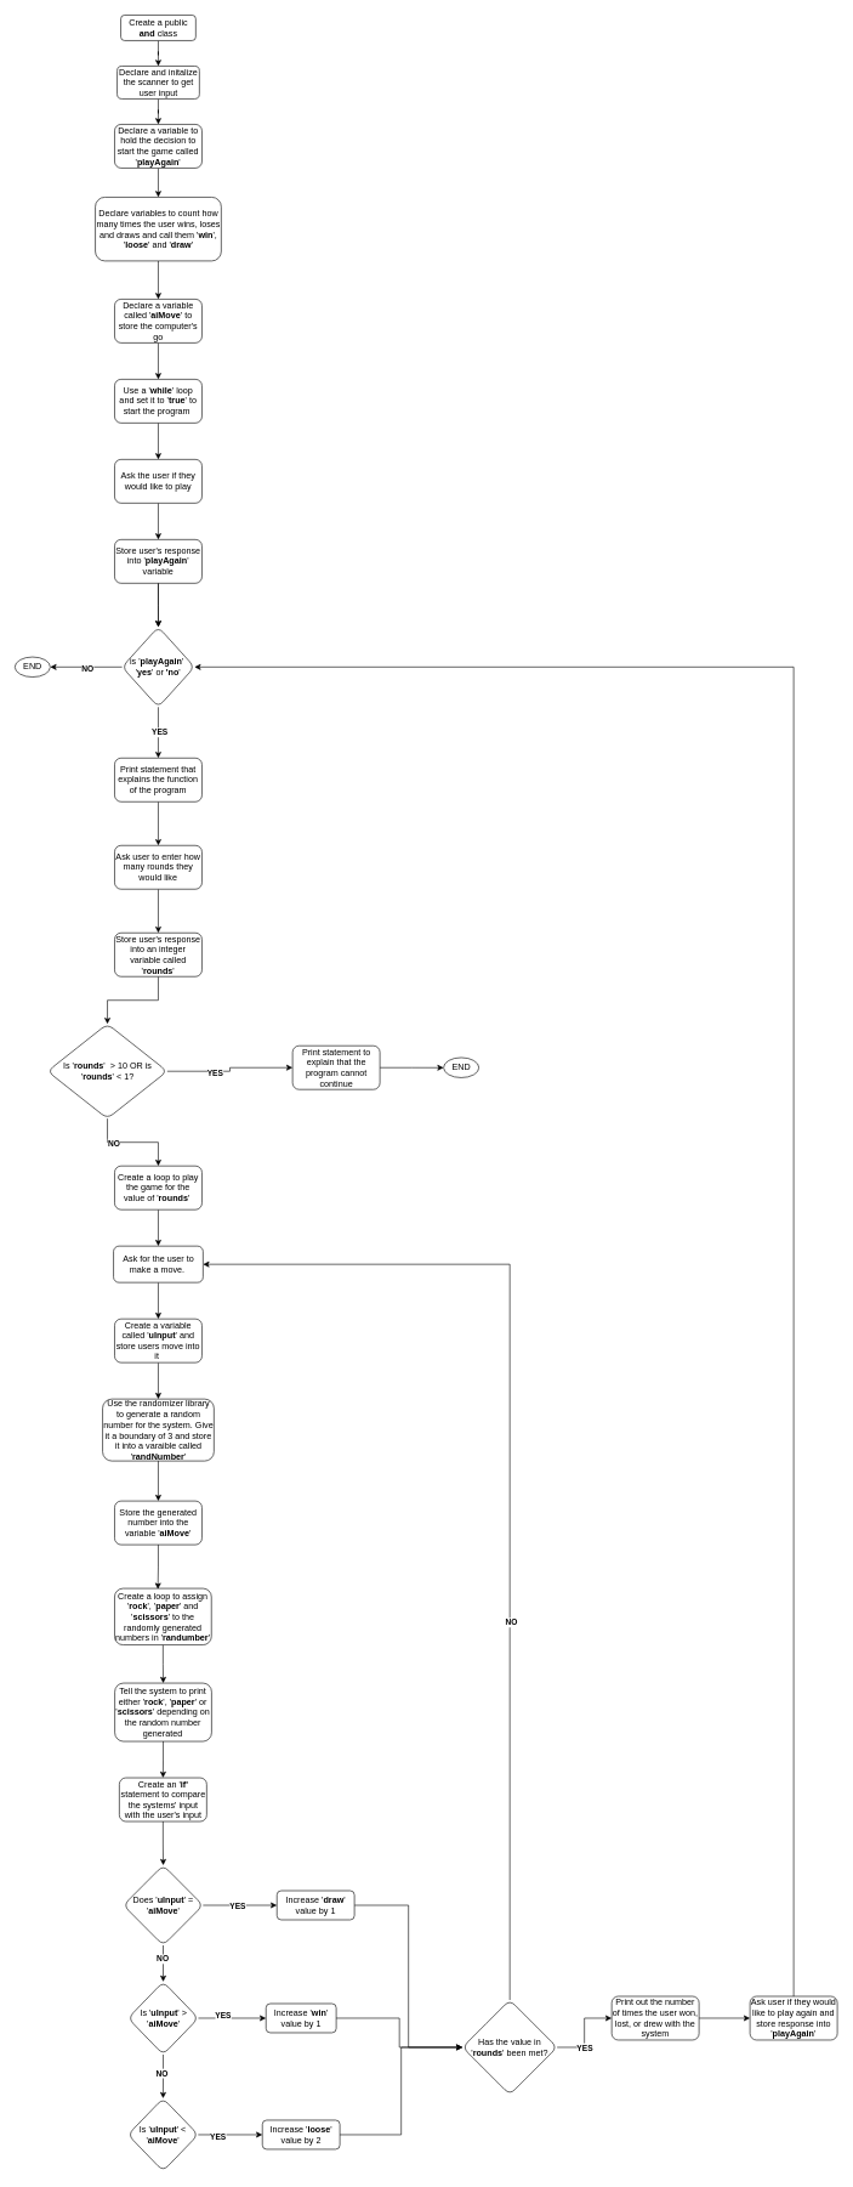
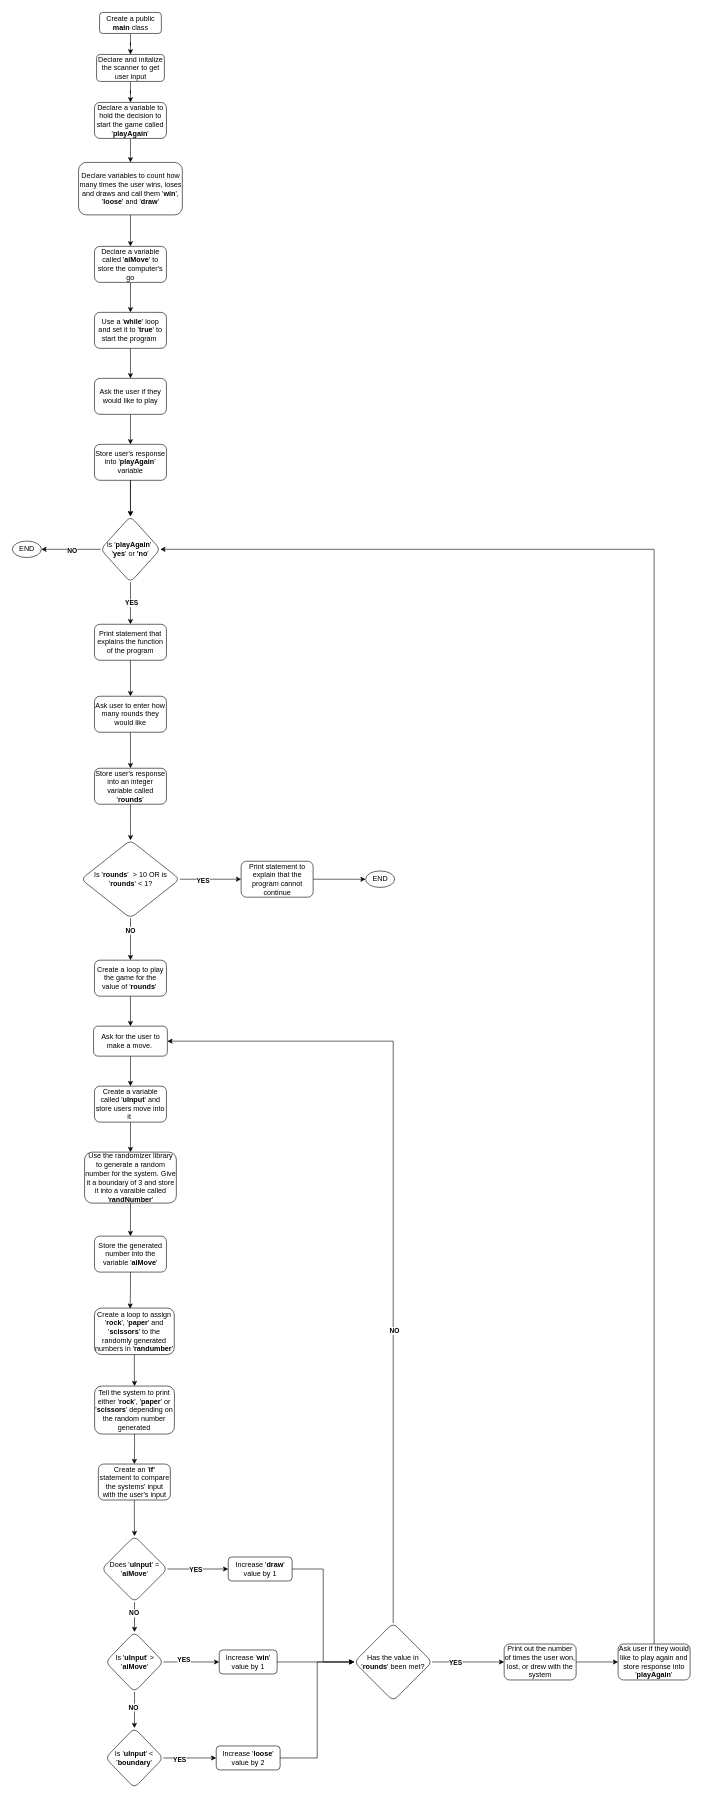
  <mxCell id="0" />
  <mxCell id="1" parent="0" />
  <mxCell id="2" value="" style="edgeStyle=orthogonalEdgeStyle;rounded=0;orthogonalLoop=1;jettySize=auto;html=1;" edge="1" parent="1" source="3" target="5"><mxGeometry relative="1" as="geometry" /></mxCell>
- <mxCell id="3" value="Create a public &lt;b&gt;and&lt;/b&gt;&amp;nbsp;class" style="rounded=1;whiteSpace=wrap;html=1;" vertex="1" parent="1"><mxGeometry x="165.5" y="20" width="103" height="35" as="geometry" /></mxCell>
+ <mxCell id="3" value="Create a public &lt;b&gt;main&lt;/b&gt;&amp;nbsp;class" style="rounded=1;whiteSpace=wrap;html=1;" vertex="1" parent="1"><mxGeometry x="165.5" y="20" width="103" height="35" as="geometry" /></mxCell>
  <mxCell id="4" value="" style="edgeStyle=orthogonalEdgeStyle;rounded=0;orthogonalLoop=1;jettySize=auto;html=1;" edge="1" parent="1" source="5" target="7"><mxGeometry relative="1" as="geometry" /></mxCell>
  <mxCell id="5" value="Declare and initalize the scanner to get user input" style="whiteSpace=wrap;html=1;rounded=1;" vertex="1" parent="1"><mxGeometry x="160.5" y="90" width="113" height="45" as="geometry" /></mxCell>
  <mxCell id="6" value="" style="edgeStyle=orthogonalEdgeStyle;rounded=0;orthogonalLoop=1;jettySize=auto;html=1;" edge="1" parent="1" source="7" target="9"><mxGeometry relative="1" as="geometry" /></mxCell>
  <mxCell id="7" value="Declare a variable to hold the decision to start the game called '&lt;b&gt;playAgain&lt;/b&gt;'" style="whiteSpace=wrap;html=1;rounded=1;" vertex="1" parent="1"><mxGeometry x="157" y="170" width="120" height="60" as="geometry" /></mxCell>
  <mxCell id="8" value="" style="edgeStyle=orthogonalEdgeStyle;rounded=0;orthogonalLoop=1;jettySize=auto;html=1;" edge="1" parent="1" source="9" target="11"><mxGeometry relative="1" as="geometry" /></mxCell>
  <mxCell id="9" value="Declare variables to count how many times the user wins, loses and draws&lt;b&gt; &lt;/b&gt;and call them '&lt;b&gt;win&lt;/b&gt;', '&lt;b&gt;loose&lt;/b&gt;'&amp;nbsp;and '&lt;b&gt;draw&lt;/b&gt;'" style="whiteSpace=wrap;html=1;rounded=1;" vertex="1" parent="1"><mxGeometry x="130.5" y="270" width="173" height="87.5" as="geometry" /></mxCell>
  <mxCell id="10" value="" style="edgeStyle=orthogonalEdgeStyle;rounded=0;orthogonalLoop=1;jettySize=auto;html=1;" edge="1" parent="1" source="11" target="13"><mxGeometry relative="1" as="geometry" /></mxCell>
  <mxCell id="11" value="Declare a variable called '&lt;b&gt;aiMove&lt;/b&gt;' to store the computer's go" style="whiteSpace=wrap;html=1;rounded=1;" vertex="1" parent="1"><mxGeometry x="157" y="410" width="120" height="60" as="geometry" /></mxCell>
  <mxCell id="12" value="" style="edgeStyle=orthogonalEdgeStyle;rounded=0;orthogonalLoop=1;jettySize=auto;html=1;" edge="1" parent="1" source="13" target="15"><mxGeometry relative="1" as="geometry" /></mxCell>
  <mxCell id="13" value="Use a '&lt;b&gt;while&lt;/b&gt;' loop and set it to '&lt;b&gt;true&lt;/b&gt;' to start the program&amp;nbsp;" style="whiteSpace=wrap;html=1;rounded=1;" vertex="1" parent="1"><mxGeometry x="157" y="520" width="120" height="60" as="geometry" /></mxCell>
  <mxCell id="14" value="" style="edgeStyle=orthogonalEdgeStyle;rounded=0;orthogonalLoop=1;jettySize=auto;html=1;entryX=0.5;entryY=0;entryDx=0;entryDy=0;" edge="1" parent="1" source="15" target="25"><mxGeometry relative="1" as="geometry"><mxPoint x="217" y="880" as="targetPoint" /></mxGeometry></mxCell>
  <mxCell id="15" value="Ask the user if they would like to play" style="whiteSpace=wrap;html=1;rounded=1;" vertex="1" parent="1"><mxGeometry x="157" y="630" width="120" height="60" as="geometry" /></mxCell>
  <mxCell id="16" value="" style="edgeStyle=orthogonalEdgeStyle;rounded=0;orthogonalLoop=1;jettySize=auto;html=1;exitX=0.5;exitY=1;exitDx=0;exitDy=0;" edge="1" parent="1" source="29" target="21"><mxGeometry relative="1" as="geometry"><mxPoint x="217" y="1080" as="sourcePoint" /></mxGeometry></mxCell>
  <mxCell id="17" value="&lt;b&gt;YES&lt;/b&gt;" style="edgeLabel;html=1;align=center;verticalAlign=middle;resizable=0;points=[];" vertex="1" connectable="0" parent="16"><mxGeometry x="-0.05" y="1" relative="1" as="geometry"><mxPoint y="1" as="offset" /></mxGeometry></mxCell>
  <mxCell id="18" value="" style="edgeStyle=orthogonalEdgeStyle;rounded=0;orthogonalLoop=1;jettySize=auto;html=1;exitX=0;exitY=0.5;exitDx=0;exitDy=0;entryX=1;entryY=0.5;entryDx=0;entryDy=0;" edge="1" parent="1" source="29" target="71"><mxGeometry relative="1" as="geometry"><mxPoint x="277" y="1050" as="sourcePoint" /><mxPoint x="340" y="1045" as="targetPoint" /></mxGeometry></mxCell>
  <mxCell id="19" value="&lt;b&gt;NO&lt;/b&gt;" style="edgeLabel;html=1;align=center;verticalAlign=middle;resizable=0;points=[];" vertex="1" connectable="0" parent="18"><mxGeometry x="-0.025" y="1" relative="1" as="geometry"><mxPoint as="offset" /></mxGeometry></mxCell>
  <mxCell id="20" value="" style="edgeStyle=orthogonalEdgeStyle;rounded=0;orthogonalLoop=1;jettySize=auto;html=1;" edge="1" parent="1" source="21" target="23"><mxGeometry relative="1" as="geometry" /></mxCell>
  <mxCell id="21" value="Print statement that explains the function of the program" style="whiteSpace=wrap;html=1;rounded=1;" vertex="1" parent="1"><mxGeometry x="157" y="1040" width="120" height="60" as="geometry" /></mxCell>
  <mxCell id="22" value="" style="edgeStyle=orthogonalEdgeStyle;rounded=0;orthogonalLoop=1;jettySize=auto;html=1;" edge="1" parent="1" source="23" target="28"><mxGeometry relative="1" as="geometry" /></mxCell>
  <mxCell id="23" value="Ask user to enter how many rounds they would like" style="whiteSpace=wrap;html=1;rounded=1;" vertex="1" parent="1"><mxGeometry x="157" y="1160" width="120" height="60" as="geometry" /></mxCell>
  <mxCell id="24" value="" style="edgeStyle=orthogonalEdgeStyle;rounded=0;orthogonalLoop=1;jettySize=auto;html=1;" edge="1" parent="1" source="25" target="29"><mxGeometry relative="1" as="geometry" /></mxCell>
  <mxCell id="25" value="Store user's response into '&lt;b&gt;playAgain&lt;/b&gt;' variable" style="whiteSpace=wrap;html=1;rounded=1;" vertex="1" parent="1"><mxGeometry x="157" y="740" width="120" height="60" as="geometry" /></mxCell>
  <mxCell id="26" value="" style="edgeStyle=orthogonalEdgeStyle;rounded=0;orthogonalLoop=1;jettySize=auto;html=1;entryX=0.5;entryY=0;entryDx=0;entryDy=0;exitX=0.5;exitY=1;exitDx=0;exitDy=0;" edge="1" parent="1" source="25" target="29"><mxGeometry relative="1" as="geometry"><mxPoint x="227" y="837.5" as="sourcePoint" /><mxPoint x="217" y="1020" as="targetPoint" /></mxGeometry></mxCell>
  <mxCell id="27" value="" style="edgeStyle=orthogonalEdgeStyle;rounded=0;orthogonalLoop=1;jettySize=auto;html=1;" edge="1" parent="1" source="28" target="34"><mxGeometry relative="1" as="geometry" /></mxCell>
  <mxCell id="28" value="Store user's response into an integer variable called '&lt;b&gt;rounds&lt;/b&gt;'" style="whiteSpace=wrap;html=1;rounded=1;" vertex="1" parent="1"><mxGeometry x="157" y="1280" width="120" height="60" as="geometry" /></mxCell>
  <mxCell id="29" value="is '&lt;b&gt;playAgain&lt;/b&gt;'&amp;nbsp; '&lt;b&gt;yes&lt;/b&gt;' or&amp;nbsp;&lt;b&gt;'no&lt;/b&gt;'" style="rhombus;whiteSpace=wrap;html=1;rounded=1;" vertex="1" parent="1"><mxGeometry x="167.25" y="860" width="99.5" height="110" as="geometry" /></mxCell>
  <mxCell id="30" value="" style="edgeStyle=orthogonalEdgeStyle;rounded=0;orthogonalLoop=1;jettySize=auto;html=1;" edge="1" parent="1" source="34" target="36"><mxGeometry relative="1" as="geometry" /></mxCell>
  <mxCell id="31" value="&lt;b&gt;YES&lt;/b&gt;" style="edgeLabel;html=1;align=center;verticalAlign=middle;resizable=0;points=[];" vertex="1" connectable="0" parent="30"><mxGeometry x="-0.262" y="-1" relative="1" as="geometry"><mxPoint as="offset" /></mxGeometry></mxCell>
  <mxCell id="32" value="" style="edgeStyle=orthogonalEdgeStyle;rounded=0;orthogonalLoop=1;jettySize=auto;html=1;" edge="1" parent="1" source="34" target="39"><mxGeometry relative="1" as="geometry" /></mxCell>
  <mxCell id="33" value="&lt;b&gt;NO&lt;/b&gt;" style="edgeLabel;html=1;align=center;verticalAlign=middle;resizable=0;points=[];" vertex="1" connectable="0" parent="32"><mxGeometry x="-0.391" y="-1" relative="1" as="geometry"><mxPoint as="offset" /></mxGeometry></mxCell>
- <mxCell id="34" value="Is '&lt;b&gt;rounds&lt;/b&gt;'&amp;nbsp; &amp;gt; 10 OR is '&lt;b&gt;rounds&lt;/b&gt;' &amp;lt; 1?" style="rhombus;whiteSpace=wrap;html=1;rounded=1;" vertex="1" parent="1"><mxGeometry x="64.75" y="1405" width="164.5" height="130" as="geometry" /></mxCell>
+ <mxCell id="34" value="Is '&lt;b&gt;rounds&lt;/b&gt;'&amp;nbsp; &amp;gt; 10 OR is '&lt;b&gt;rounds&lt;/b&gt;' &amp;lt; 1?" style="rhombus;whiteSpace=wrap;html=1;rounded=1;" vertex="1" parent="1"><mxGeometry x="134.75" y="1400" width="164.5" height="130" as="geometry" /></mxCell>
  <mxCell id="35" value="" style="edgeStyle=orthogonalEdgeStyle;rounded=0;orthogonalLoop=1;jettySize=auto;html=1;" edge="1" parent="1" source="36" target="37"><mxGeometry relative="1" as="geometry" /></mxCell>
  <mxCell id="36" value="Print statement to explain that the program cannot continue" style="whiteSpace=wrap;html=1;rounded=1;" vertex="1" parent="1"><mxGeometry x="401.5" y="1435" width="120" height="60" as="geometry" /></mxCell>
  <mxCell id="37" value="END" style="ellipse;whiteSpace=wrap;html=1;rounded=1;" vertex="1" parent="1"><mxGeometry x="609" y="1451.25" width="48.5" height="27.5" as="geometry" /></mxCell>
  <mxCell id="38" value="" style="edgeStyle=orthogonalEdgeStyle;rounded=0;orthogonalLoop=1;jettySize=auto;html=1;" edge="1" parent="1" source="39" target="41"><mxGeometry relative="1" as="geometry" /></mxCell>
  <mxCell id="39" value="Create a loop to play the game for the value of '&lt;b&gt;rounds&lt;/b&gt;'&amp;nbsp;" style="whiteSpace=wrap;html=1;rounded=1;" vertex="1" parent="1"><mxGeometry x="157" y="1600" width="120" height="60" as="geometry" /></mxCell>
  <mxCell id="40" value="" style="edgeStyle=orthogonalEdgeStyle;rounded=0;orthogonalLoop=1;jettySize=auto;html=1;" edge="1" parent="1" source="41" target="43"><mxGeometry relative="1" as="geometry" /></mxCell>
  <mxCell id="41" value="Ask for the user to make a move.&amp;nbsp;" style="whiteSpace=wrap;html=1;rounded=1;" vertex="1" parent="1"><mxGeometry x="155.5" y="1710" width="123" height="50" as="geometry" /></mxCell>
  <mxCell id="42" value="" style="edgeStyle=orthogonalEdgeStyle;rounded=0;orthogonalLoop=1;jettySize=auto;html=1;" edge="1" parent="1" source="43" target="45"><mxGeometry relative="1" as="geometry" /></mxCell>
  <mxCell id="43" value="Create a variable called '&lt;b&gt;uInput&lt;/b&gt;' and store users move into it&amp;nbsp;" style="whiteSpace=wrap;html=1;rounded=1;" vertex="1" parent="1"><mxGeometry x="157" y="1810" width="120" height="60" as="geometry" /></mxCell>
  <mxCell id="44" value="" style="edgeStyle=orthogonalEdgeStyle;rounded=0;orthogonalLoop=1;jettySize=auto;html=1;" edge="1" parent="1" source="45" target="57"><mxGeometry relative="1" as="geometry" /></mxCell>
  <mxCell id="45" value="Use the randomizer library to generate a random number for the system. Give it a boundary of 3 and store it into a varaible called '&lt;b&gt;randNumber&lt;/b&gt;'" style="whiteSpace=wrap;html=1;rounded=1;" vertex="1" parent="1"><mxGeometry x="140.5" y="1920" width="153" height="85" as="geometry" /></mxCell>
  <mxCell id="46" value="" style="edgeStyle=orthogonalEdgeStyle;rounded=0;orthogonalLoop=1;jettySize=auto;html=1;" edge="1" parent="1" source="47" target="49"><mxGeometry relative="1" as="geometry" /></mxCell>
  <mxCell id="47" value="Create a loop to assign '&lt;b&gt;rock&lt;/b&gt;', '&lt;b&gt;paper&lt;/b&gt;' and '&lt;b&gt;scissors&lt;/b&gt;' to the randomly generated numbers in '&lt;b&gt;randumber&lt;/b&gt;'" style="whiteSpace=wrap;html=1;rounded=1;" vertex="1" parent="1"><mxGeometry x="157" y="2180" width="133" height="77.5" as="geometry" /></mxCell>
  <mxCell id="48" value="" style="edgeStyle=orthogonalEdgeStyle;rounded=0;orthogonalLoop=1;jettySize=auto;html=1;" edge="1" parent="1" source="49" target="51"><mxGeometry relative="1" as="geometry" /></mxCell>
  <mxCell id="49" value="Tell the system to print either '&lt;b&gt;rock&lt;/b&gt;', '&lt;b&gt;paper&lt;/b&gt;' or '&lt;b&gt;scissors&lt;/b&gt;' depending on the random number generated" style="whiteSpace=wrap;html=1;rounded=1;" vertex="1" parent="1"><mxGeometry x="157.25" y="2310" width="133" height="80" as="geometry" /></mxCell>
  <mxCell id="50" value="" style="edgeStyle=orthogonalEdgeStyle;rounded=0;orthogonalLoop=1;jettySize=auto;html=1;" edge="1" parent="1" source="51" target="56"><mxGeometry relative="1" as="geometry" /></mxCell>
  <mxCell id="51" value="Create an '&lt;b&gt;if' &lt;/b&gt;statement to compare the systems' input with the user's input" style="whiteSpace=wrap;html=1;rounded=1;" vertex="1" parent="1"><mxGeometry x="163.5" y="2440" width="120" height="60" as="geometry" /></mxCell>
  <mxCell id="52" value="" style="edgeStyle=orthogonalEdgeStyle;rounded=0;orthogonalLoop=1;jettySize=auto;html=1;" edge="1" parent="1" source="56" target="60"><mxGeometry relative="1" as="geometry" /></mxCell>
  <mxCell id="53" value="&lt;b&gt;YES&lt;/b&gt;" style="edgeLabel;html=1;align=center;verticalAlign=middle;resizable=0;points=[];" vertex="1" connectable="0" parent="52"><mxGeometry x="-0.083" y="-1" relative="1" as="geometry"><mxPoint as="offset" /></mxGeometry></mxCell>
  <mxCell id="54" value="" style="edgeStyle=orthogonalEdgeStyle;rounded=0;orthogonalLoop=1;jettySize=auto;html=1;" edge="1" parent="1" source="56" target="65"><mxGeometry relative="1" as="geometry" /></mxCell>
  <mxCell id="55" value="&lt;b&gt;NO&lt;/b&gt;" style="edgeLabel;html=1;align=center;verticalAlign=middle;resizable=0;points=[];" vertex="1" connectable="0" parent="54"><mxGeometry x="-0.275" y="-1" relative="1" as="geometry"><mxPoint as="offset" /></mxGeometry></mxCell>
  <mxCell id="56" value="Does '&lt;b&gt;uInput&lt;/b&gt;' = '&lt;b&gt;aiMove&lt;/b&gt;'" style="rhombus;whiteSpace=wrap;html=1;rounded=1;" vertex="1" parent="1"><mxGeometry x="169" y="2560" width="109.5" height="110" as="geometry" /></mxCell>
  <mxCell id="57" value="Store the generated number into the variable '&lt;b&gt;aiMove&lt;/b&gt;'" style="whiteSpace=wrap;html=1;rounded=1;" vertex="1" parent="1"><mxGeometry x="157" y="2060" width="120" height="60" as="geometry" /></mxCell>
  <mxCell id="58" value="" style="edgeStyle=orthogonalEdgeStyle;rounded=0;orthogonalLoop=1;jettySize=auto;html=1;exitX=0.5;exitY=1;exitDx=0;exitDy=0;entryX=0.447;entryY=0.013;entryDx=0;entryDy=0;entryPerimeter=0;" edge="1" parent="1" source="57" target="47"><mxGeometry relative="1" as="geometry"><mxPoint x="227" y="2195" as="sourcePoint" /><mxPoint x="227" y="2287.5" as="targetPoint" /></mxGeometry></mxCell>
  <mxCell id="59" value="" style="edgeStyle=orthogonalEdgeStyle;rounded=0;orthogonalLoop=1;jettySize=auto;html=1;exitX=1;exitY=0.5;exitDx=0;exitDy=0;entryX=0;entryY=0.5;entryDx=0;entryDy=0;" edge="1" parent="1" source="60" target="74"><mxGeometry relative="1" as="geometry"><mxPoint x="450" y="2740" as="sourcePoint" /><mxPoint x="510" y="2780" as="targetPoint" /></mxGeometry></mxCell>
  <mxCell id="60" value="Increase '&lt;b&gt;draw&lt;/b&gt;' value by 1" style="whiteSpace=wrap;html=1;rounded=1;" vertex="1" parent="1"><mxGeometry x="380" y="2595" width="106.5" height="40" as="geometry" /></mxCell>
  <mxCell id="61" value="" style="edgeStyle=orthogonalEdgeStyle;rounded=0;orthogonalLoop=1;jettySize=auto;html=1;" edge="1" parent="1" source="65" target="66"><mxGeometry relative="1" as="geometry" /></mxCell>
  <mxCell id="62" value="&lt;b&gt;YES&lt;/b&gt;" style="edgeLabel;html=1;align=center;verticalAlign=middle;resizable=0;points=[];" vertex="1" connectable="0" parent="61"><mxGeometry x="-0.317" y="4" relative="1" as="geometry"><mxPoint x="1" as="offset" /></mxGeometry></mxCell>
  <mxCell id="63" value="" style="edgeStyle=orthogonalEdgeStyle;rounded=0;orthogonalLoop=1;jettySize=auto;html=1;" edge="1" parent="1" source="65" target="69"><mxGeometry relative="1" as="geometry" /></mxCell>
  <mxCell id="64" value="&lt;b&gt;NO&lt;/b&gt;" style="edgeLabel;html=1;align=center;verticalAlign=middle;resizable=0;points=[];" vertex="1" connectable="0" parent="63"><mxGeometry x="-0.137" y="-2" relative="1" as="geometry"><mxPoint as="offset" /></mxGeometry></mxCell>
  <mxCell id="65" value="Is '&lt;b&gt;uInput&lt;/b&gt;' &amp;gt; '&lt;b&gt;aiMove&lt;/b&gt;'" style="rhombus;whiteSpace=wrap;html=1;rounded=1;" vertex="1" parent="1"><mxGeometry x="175.5" y="2720" width="96.5" height="100" as="geometry" /></mxCell>
  <mxCell id="66" value="Increase '&lt;b&gt;win&lt;/b&gt;' value by 1" style="whiteSpace=wrap;html=1;rounded=1;" vertex="1" parent="1"><mxGeometry x="365" y="2750" width="96.5" height="40" as="geometry" /></mxCell>
  <mxCell id="67" value="" style="edgeStyle=orthogonalEdgeStyle;rounded=0;orthogonalLoop=1;jettySize=auto;html=1;" edge="1" parent="1" source="69" target="70"><mxGeometry relative="1" as="geometry" /></mxCell>
  <mxCell id="68" value="&lt;b&gt;YES&lt;/b&gt;" style="edgeLabel;html=1;align=center;verticalAlign=middle;resizable=0;points=[];" vertex="1" connectable="0" parent="67"><mxGeometry x="-0.383" y="-2" relative="1" as="geometry"><mxPoint as="offset" /></mxGeometry></mxCell>
- <mxCell id="69" value="Is '&lt;b&gt;uInput&lt;/b&gt;' &amp;lt; '&lt;b&gt;aiMove&lt;/b&gt;'" style="rhombus;whiteSpace=wrap;html=1;rounded=1;" vertex="1" parent="1"><mxGeometry x="175.25" y="2880" width="96.5" height="100" as="geometry" /></mxCell>
+ <mxCell id="69" value="Is '&lt;b&gt;uInput&lt;/b&gt;' &amp;lt; '&lt;b&gt;boundary&lt;/b&gt;'" style="rhombus;whiteSpace=wrap;html=1;rounded=1;" vertex="1" parent="1"><mxGeometry x="175.25" y="2880" width="96.5" height="100" as="geometry" /></mxCell>
  <mxCell id="70" value="Increase '&lt;b&gt;loose&lt;/b&gt;' value by 2" style="whiteSpace=wrap;html=1;rounded=1;" vertex="1" parent="1"><mxGeometry x="360" y="2910" width="106.5" height="40" as="geometry" /></mxCell>
  <mxCell id="71" value="END" style="ellipse;whiteSpace=wrap;html=1;rounded=1;" vertex="1" parent="1"><mxGeometry x="20" y="901.25" width="48.5" height="27.5" as="geometry" /></mxCell>
  <mxCell id="72" value="" style="edgeStyle=orthogonalEdgeStyle;rounded=0;orthogonalLoop=1;jettySize=auto;html=1;" edge="1" parent="1" source="74" target="78"><mxGeometry relative="1" as="geometry" /></mxCell>
  <mxCell id="73" value="&lt;b&gt;YES&lt;/b&gt;" style="edgeLabel;html=1;align=center;verticalAlign=middle;resizable=0;points=[];" vertex="1" connectable="0" parent="72"><mxGeometry x="-0.377" relative="1" as="geometry"><mxPoint x="1" as="offset" /></mxGeometry></mxCell>
- <mxCell id="74" value="Has the value in '&lt;b&gt;rounds&lt;/b&gt;' been met?" style="rhombus;whiteSpace=wrap;html=1;rounded=1;" vertex="1" parent="1"><mxGeometry x="635" y="2745" width="130" height="130" as="geometry" /></mxCell>
+ <mxCell id="74" value="Has the value in '&lt;b&gt;rounds&lt;/b&gt;' been met?" style="rhombus;whiteSpace=wrap;html=1;rounded=1;" vertex="1" parent="1"><mxGeometry x="590" y="2705" width="130" height="130" as="geometry" /></mxCell>
  <mxCell id="75" value="" style="edgeStyle=orthogonalEdgeStyle;rounded=0;orthogonalLoop=1;jettySize=auto;html=1;exitX=1;exitY=0.5;exitDx=0;exitDy=0;entryX=0;entryY=0.5;entryDx=0;entryDy=0;" edge="1" parent="1" source="66" target="74"><mxGeometry relative="1" as="geometry"><mxPoint x="466.5" y="2855" as="sourcePoint" /><mxPoint x="680" y="3020" as="targetPoint" /></mxGeometry></mxCell>
  <mxCell id="76" value="" style="edgeStyle=orthogonalEdgeStyle;rounded=0;orthogonalLoop=1;jettySize=auto;html=1;exitX=1;exitY=0.5;exitDx=0;exitDy=0;entryX=0;entryY=0.5;entryDx=0;entryDy=0;" edge="1" parent="1" source="70" target="74"><mxGeometry relative="1" as="geometry"><mxPoint x="476.5" y="2865" as="sourcePoint" /><mxPoint x="690" y="3030" as="targetPoint" /></mxGeometry></mxCell>
  <mxCell id="77" value="" style="edgeStyle=orthogonalEdgeStyle;rounded=0;orthogonalLoop=1;jettySize=auto;html=1;" edge="1" parent="1" source="78" target="81"><mxGeometry relative="1" as="geometry" /></mxCell>
  <mxCell id="78" value="Print out the number of times the user won, lost, or drew with the system" style="whiteSpace=wrap;html=1;rounded=1;" vertex="1" parent="1"><mxGeometry x="840" y="2740" width="120" height="60" as="geometry" /></mxCell>
  <mxCell id="79" value="" style="edgeStyle=orthogonalEdgeStyle;rounded=0;orthogonalLoop=1;jettySize=auto;html=1;exitX=0.5;exitY=0;exitDx=0;exitDy=0;entryX=1;entryY=0.5;entryDx=0;entryDy=0;" edge="1" parent="1" source="74" target="41"><mxGeometry relative="1" as="geometry"><mxPoint x="233.75" y="2910" as="sourcePoint" /><mxPoint x="600" y="1800" as="targetPoint" /></mxGeometry></mxCell>
  <mxCell id="80" value="&lt;b&gt;NO&lt;/b&gt;" style="edgeLabel;html=1;align=center;verticalAlign=middle;resizable=0;points=[];" vertex="1" connectable="0" parent="79"><mxGeometry x="-0.275" y="-1" relative="1" as="geometry"><mxPoint as="offset" /></mxGeometry></mxCell>
  <mxCell id="81" value="Ask user if they would like to play again and store response into '&lt;b&gt;playAgain&lt;/b&gt;'" style="whiteSpace=wrap;html=1;rounded=1;" vertex="1" parent="1"><mxGeometry x="1030" y="2740" width="120" height="60" as="geometry" /></mxCell>
  <mxCell id="82" value="" style="edgeStyle=orthogonalEdgeStyle;rounded=0;orthogonalLoop=1;jettySize=auto;html=1;entryX=1;entryY=0.5;entryDx=0;entryDy=0;exitX=0.5;exitY=0;exitDx=0;exitDy=0;" edge="1" parent="1" source="81" target="29"><mxGeometry relative="1" as="geometry"><mxPoint x="1160" y="2930" as="sourcePoint" /><mxPoint x="860" y="3240" as="targetPoint" /><Array as="points"><mxPoint x="1090" y="915" /></Array></mxGeometry></mxCell>
